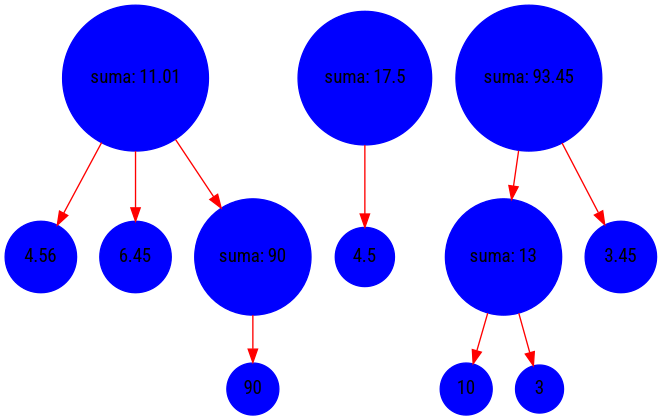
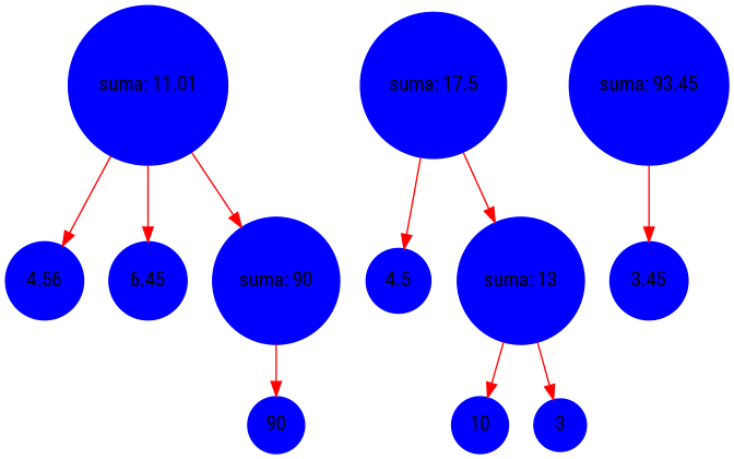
  digraph {
    fontname="Roboto Condensed"
    rankdir=TB
    node [color=blue fontname="Roboto Condensed" shape=circle style=filled]
    edge [color=red fontname="Roboto Condensed" shape=record]
    n1 [label=<suma: 11.01>]
    4.56
    6.45
    n4 [label=<suma: 90>]
    n5 [label=<suma: 17.5>]
    4.5
    n7 [label=<suma: 13>]
    10
    3
    90
    n11 [label=<suma: 93.45>]
    3.45
    n1 -> 4.56
    n1 -> 6.45
    n1 -> n4
    n4 -> 90
    n5 -> 4.5
-   n11 -> n7
+   n5 -> n7
    n7 -> 10
    n7 -> 3
    n11 -> 3.45
  }
